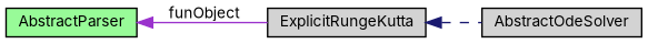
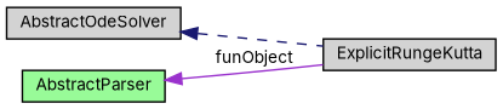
  digraph {
    fontname=Inter
    rankdir=LR
    node [color=black fillcolor=lightgrey fontname=Inter fontsize=10 shape=record style=filled]
    edge [dir=back fontname=Inter fontsize=10 labelfontname=Helvetica labelfontsize=10]
    n1 [fontcolor=black height=0.2 label=ExplicitRungeKutta width=0.4]
    n2 [height=0.2 label=AbstractOdeSolver width=0.4]
    n3 [fillcolor=palegreen height=0.2 label=AbstractParser width=0.4]
-   n1 -> n2 [color=midnightblue style=dashed]
+   n2 -> n1 [color=midnightblue style=dashed]
    n3 -> n1 [color=darkorchid3 label=" funObject" style=solid]
  }
